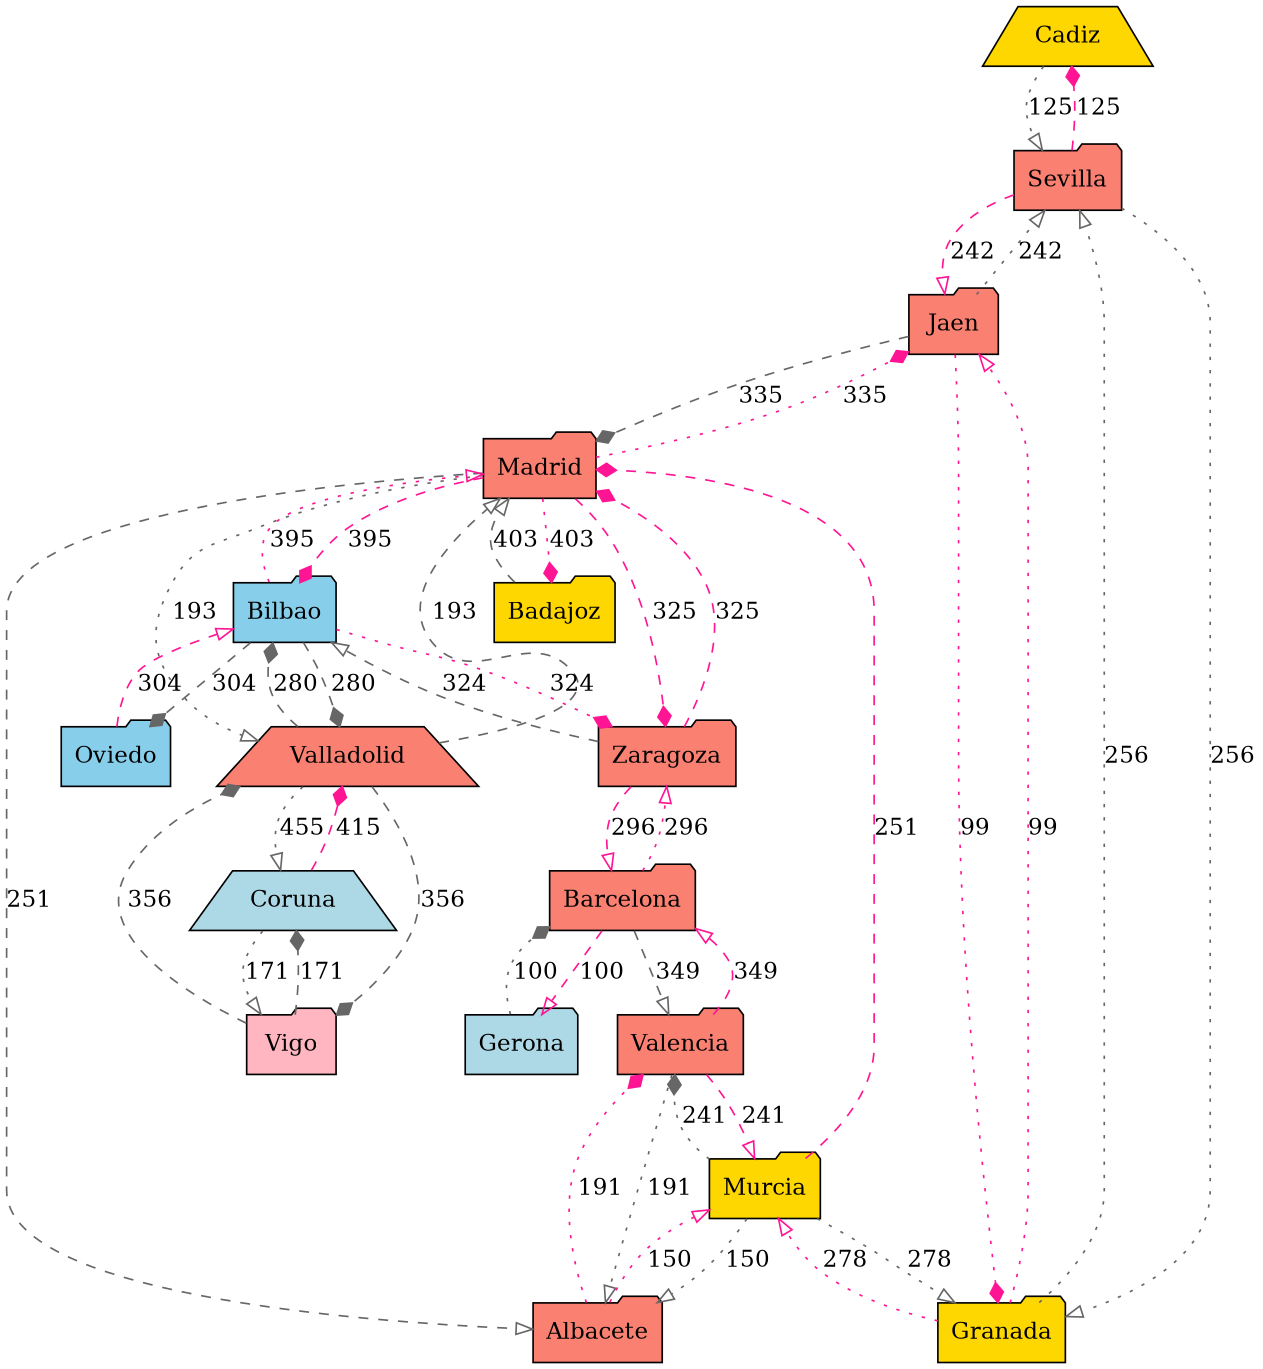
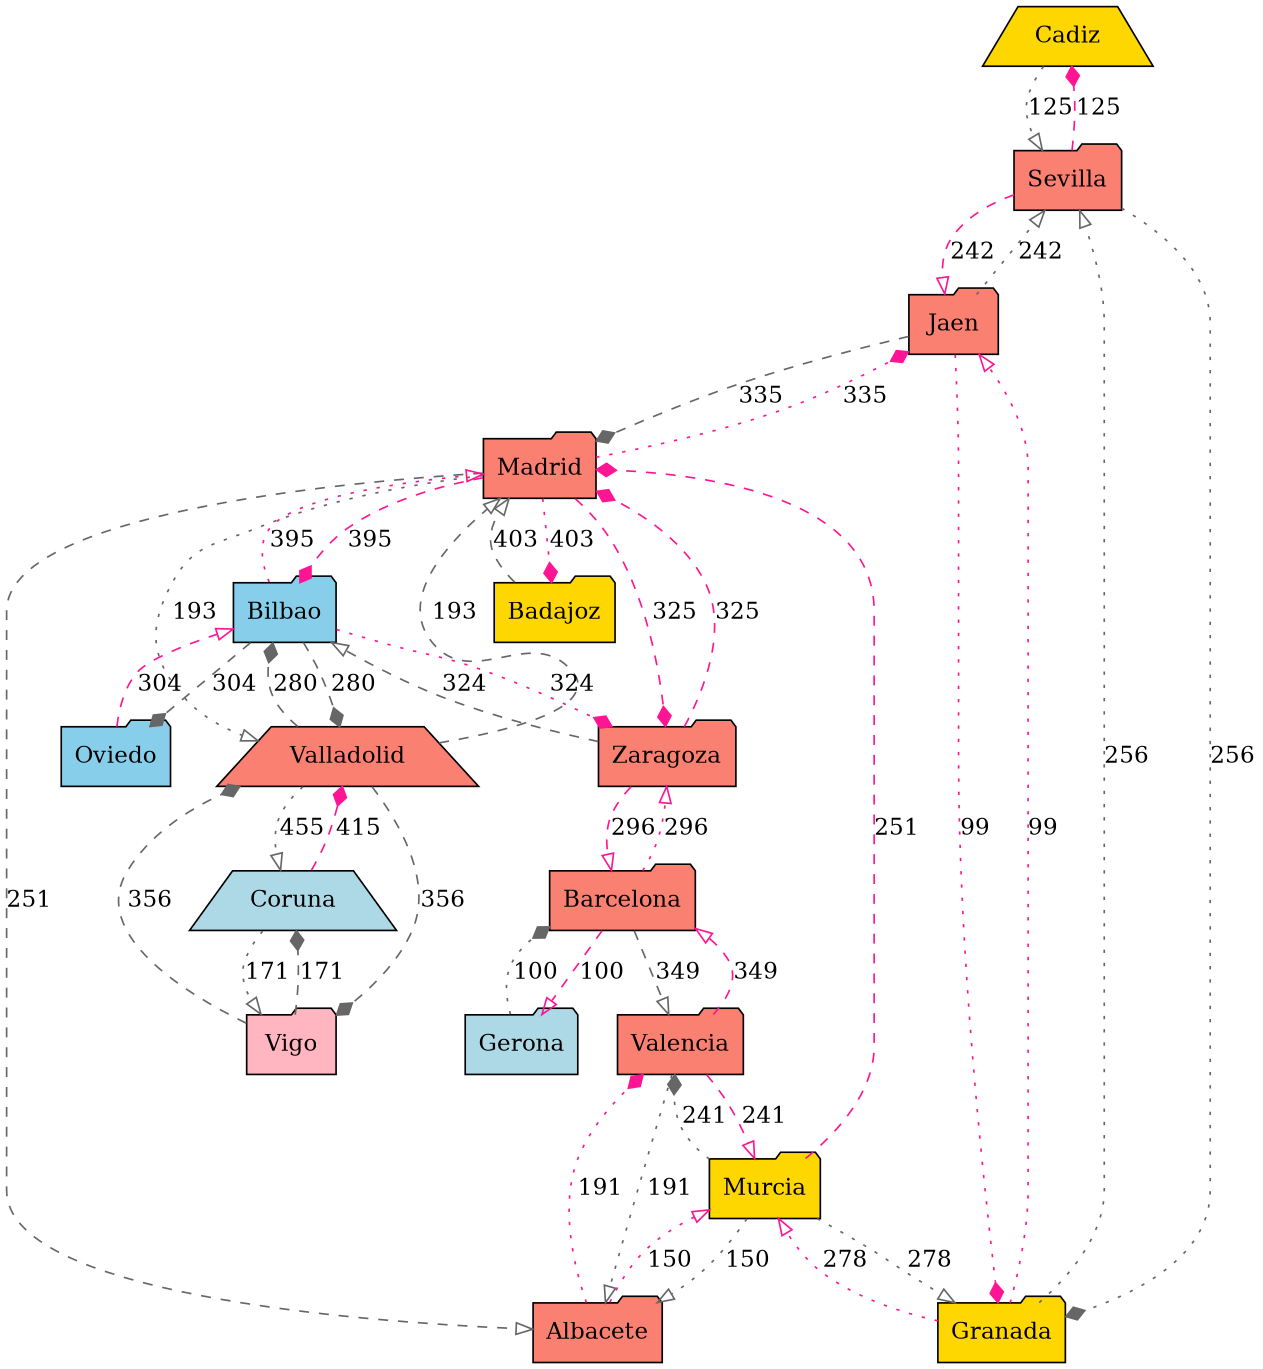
  digraph {
    node [fillcolor=salmon shape=folder style=filled]
    edge [arrowhead=onormal color=gray40 style=dashed]
    n1 [fillcolor=gold label=Cadiz shape=trapezium]
    n2 [label=Sevilla]
    n3 [fillcolor=gold label=Granada]
    n4 [label=Jaen]
    n5 [fillcolor=gold label=Murcia]
    n6 [label=Madrid]
    n7 [label=Valencia]
    n8 [label=Albacete]
    n9 [label=Zaragoza]
    n10 [fillcolor=gold label=Badajoz]
    n11 [label=Valladolid shape=trapezium]
    n12 [fillcolor=skyblue label=Bilbao]
    n13 [label=Barcelona]
    n14 [fillcolor=lightpink label=Vigo]
    n15 [fillcolor=lightblue label=Coruna shape=trapezium]
    n16 [fillcolor=skyblue label=Oviedo]
    n17 [fillcolor=lightblue label=Gerona]
    n1 -> n2 [label=125 style=dotted]
    n2 -> n1 [arrowhead=diamond color=deeppink label=125]
-   n2 -> n3 [label=256 style=dotted]
+   n2 -> n3 [arrowhead=diamond label=256 style=dotted]
    n2 -> n4 [color=deeppink label=242]
    n3 -> n2 [label=256 style=dotted]
    n3 -> n4 [color=deeppink label=99 style=dotted]
    n3 -> n5 [color=deeppink label=278 style=dotted]
    n4 -> n2 [label=242 style=dotted]
    n4 -> n3 [arrowhead=diamond color=deeppink label=99 style=dotted]
    n4 -> n6 [arrowhead=diamond label=335]
    n5 -> n3 [label=278 style=dotted]
    n5 -> n6 [arrowhead=diamond color=deeppink label=251]
    n5 -> n7 [arrowhead=diamond label=241 style=dotted]
    n5 -> n8 [label=150 style=dotted]
    n6 -> n4 [arrowhead=diamond color=deeppink label=335 style=dotted]
    n6 -> n8 [label=251]
    n6 -> n9 [arrowhead=diamond color=deeppink label=325]
    n6 -> n10 [arrowhead=diamond color=deeppink label=403 style=dotted]
    n6 -> n11 [label=193 style=dotted]
    n6 -> n12 [arrowhead=diamond color=deeppink label=395]
    n7 -> n5 [color=deeppink label=241]
    n7 -> n8 [label=191 style=dotted]
    n7 -> n13 [color=deeppink label=349]
    n8 -> n5 [color=deeppink label=150 style=dotted]
    n8 -> n7 [arrowhead=diamond color=deeppink label=191 style=dotted]
    n9 -> n6 [arrowhead=diamond color=deeppink label=325]
    n9 -> n12 [label=324]
    n9 -> n13 [color=deeppink label=296]
    n10 -> n6 [label=403]
    n11 -> n6 [label=193]
    n11 -> n12 [arrowhead=diamond label=280]
    n11 -> n14 [arrowhead=diamond label=356]
    n11 -> n15 [label=455 style=dotted]
    n12 -> n6 [color=deeppink label=395 style=dotted]
    n12 -> n9 [arrowhead=diamond color=deeppink label=324 style=dotted]
    n12 -> n11 [arrowhead=diamond label=280]
    n12 -> n16 [arrowhead=diamond label=304]
    n13 -> n7 [label=349]
    n13 -> n9 [color=deeppink label=296 style=dotted]
    n13 -> n17 [color=deeppink label=100]
    n14 -> n11 [arrowhead=diamond label=356]
    n14 -> n15 [arrowhead=diamond label=171]
    n15 -> n11 [arrowhead=diamond color=deeppink label=415]
    n15 -> n14 [label=171 style=dotted]
    n16 -> n12 [color=deeppink label=304]
    n17 -> n13 [arrowhead=diamond label=100 style=dotted]
  }
